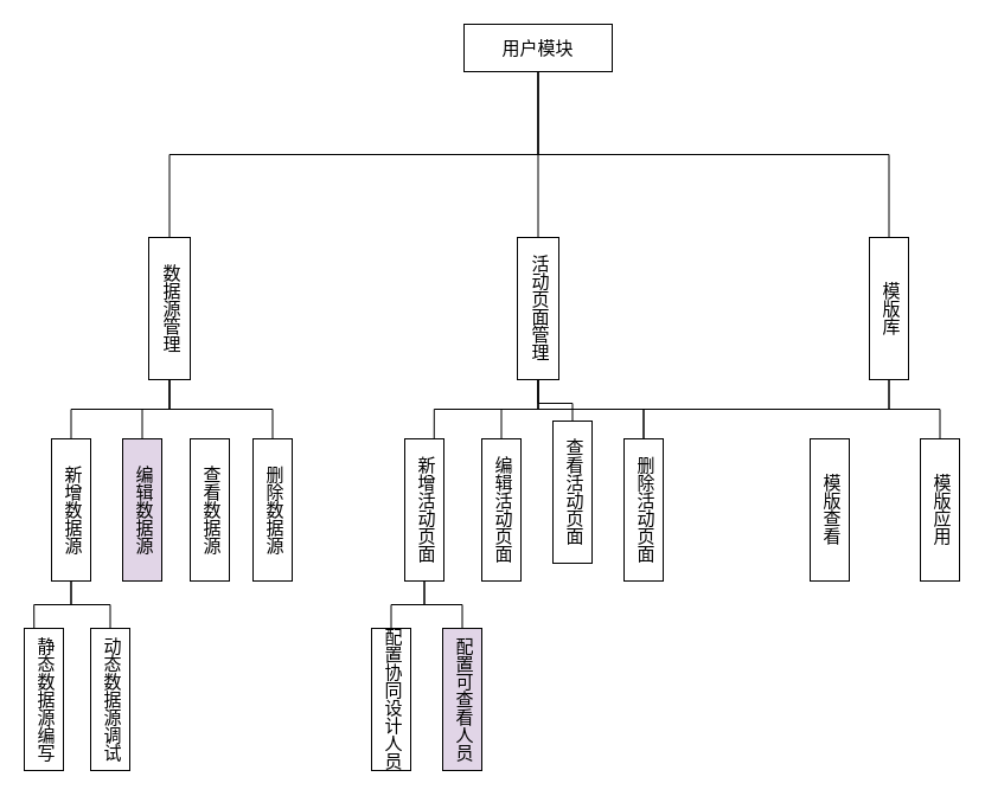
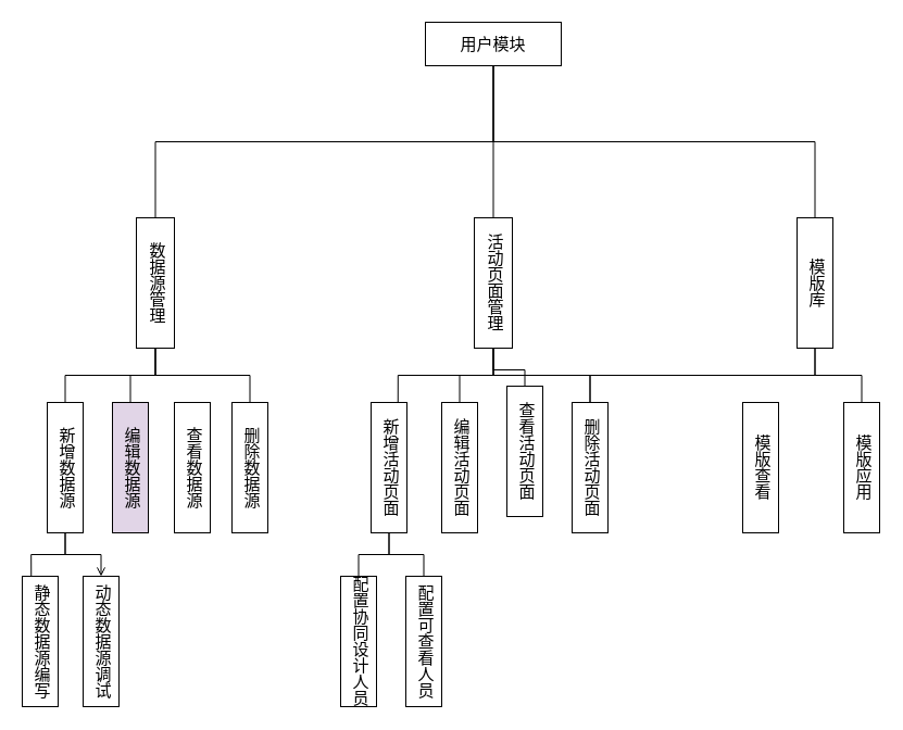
  <mxCell id="0" />
  <mxCell id="1" parent="0" />
  <mxCell id="2" style="edgeStyle=orthogonalEdgeStyle;rounded=0;orthogonalLoop=1;jettySize=auto;html=1;exitX=0.5;exitY=1;exitDx=0;exitDy=0;entryX=0.5;entryY=0;entryDx=0;entryDy=0;endArrow=none;endFill=0;fontSize=15;" parent="1" source="5" target="9" edge="1"><mxGeometry relative="1" as="geometry" /></mxCell>
  <mxCell id="3" style="edgeStyle=orthogonalEdgeStyle;rounded=0;orthogonalLoop=1;jettySize=auto;html=1;exitX=0.5;exitY=1;exitDx=0;exitDy=0;entryX=0.5;entryY=0;entryDx=0;entryDy=0;endArrow=none;endFill=0;fontSize=15;" parent="1" source="5" target="14" edge="1"><mxGeometry relative="1" as="geometry" /></mxCell>
  <mxCell id="4" style="edgeStyle=orthogonalEdgeStyle;rounded=0;orthogonalLoop=1;jettySize=auto;html=1;exitX=0.5;exitY=1;exitDx=0;exitDy=0;entryX=0.5;entryY=0;entryDx=0;entryDy=0;endArrow=none;endFill=0;fontSize=15;" parent="1" source="5" target="17" edge="1"><mxGeometry relative="1" as="geometry" /></mxCell>
  <mxCell id="5" value="用户模块" style="rounded=0;whiteSpace=wrap;html=1;fontSize=15;" parent="1" vertex="1"><mxGeometry x="391" y="20" width="125" height="40" as="geometry" /></mxCell>
  <mxCell id="6" style="edgeStyle=orthogonalEdgeStyle;rounded=0;orthogonalLoop=1;jettySize=auto;html=1;exitX=0.5;exitY=1;exitDx=0;exitDy=0;entryX=0.5;entryY=0;entryDx=0;entryDy=0;endArrow=none;endFill=0;fontSize=15;" parent="1" source="9" target="20" edge="1"><mxGeometry relative="1" as="geometry" /></mxCell>
  <mxCell id="7" style="edgeStyle=orthogonalEdgeStyle;rounded=0;orthogonalLoop=1;jettySize=auto;html=1;exitX=0.5;exitY=1;exitDx=0;exitDy=0;entryX=0.5;entryY=0;entryDx=0;entryDy=0;endArrow=none;endFill=0;fontSize=15;" parent="1" source="9" target="21" edge="1"><mxGeometry relative="1" as="geometry" /></mxCell>
  <mxCell id="8" style="edgeStyle=orthogonalEdgeStyle;rounded=0;orthogonalLoop=1;jettySize=auto;html=1;exitX=0.5;exitY=1;exitDx=0;exitDy=0;entryX=0.5;entryY=0;entryDx=0;entryDy=0;endArrow=none;endFill=0;fontSize=15;" parent="1" source="9" target="23" edge="1"><mxGeometry relative="1" as="geometry" /></mxCell>
  <mxCell id="9" value="数据源管理" style="rounded=0;whiteSpace=wrap;html=1;verticalAlign=middle;align=center;labelPosition=center;verticalLabelPosition=middle;textDirection=vertical-rl;fontSize=15;" parent="1" vertex="1"><mxGeometry x="125" y="200" width="35" height="120" as="geometry" /></mxCell>
  <mxCell id="10" style="edgeStyle=orthogonalEdgeStyle;rounded=0;orthogonalLoop=1;jettySize=auto;html=1;exitX=0.5;exitY=1;exitDx=0;exitDy=0;entryX=0.75;entryY=0;entryDx=0;entryDy=0;endArrow=none;endFill=0;fontSize=15;" parent="1" source="14" target="28" edge="1"><mxGeometry relative="1" as="geometry" /></mxCell>
  <mxCell id="11" style="edgeStyle=orthogonalEdgeStyle;rounded=0;orthogonalLoop=1;jettySize=auto;html=1;exitX=0.5;exitY=1;exitDx=0;exitDy=0;entryX=0.5;entryY=0;entryDx=0;entryDy=0;endArrow=none;endFill=0;fontSize=15;" parent="1" source="14" target="29" edge="1"><mxGeometry relative="1" as="geometry" /></mxCell>
  <mxCell id="12" style="edgeStyle=orthogonalEdgeStyle;rounded=0;orthogonalLoop=1;jettySize=auto;html=1;exitX=0.5;exitY=1;exitDx=0;exitDy=0;entryX=0.5;entryY=0;entryDx=0;entryDy=0;endArrow=none;endFill=0;fontSize=15;" parent="1" source="14" target="30" edge="1"><mxGeometry relative="1" as="geometry" /></mxCell>
  <mxCell id="13" style="edgeStyle=orthogonalEdgeStyle;rounded=0;orthogonalLoop=1;jettySize=auto;html=1;exitX=0.5;exitY=1;exitDx=0;exitDy=0;entryX=0.5;entryY=0;entryDx=0;entryDy=0;endArrow=none;endFill=0;fontSize=15;" parent="1" source="14" target="31" edge="1"><mxGeometry relative="1" as="geometry" /></mxCell>
  <mxCell id="14" value="活动页面管理" style="rounded=0;whiteSpace=wrap;html=1;verticalAlign=middle;align=center;labelPosition=center;verticalLabelPosition=middle;textDirection=vertical-rl;strokeWidth=1;fontSize=15;" parent="1" vertex="1"><mxGeometry x="436" y="200" width="35" height="120" as="geometry" /></mxCell>
  <mxCell id="15" style="edgeStyle=orthogonalEdgeStyle;rounded=0;orthogonalLoop=1;jettySize=auto;html=1;exitX=0.5;exitY=1;exitDx=0;exitDy=0;endArrow=none;endFill=0;fontSize=15;" parent="1" source="17" target="31" edge="1"><mxGeometry relative="1" as="geometry" /></mxCell>
  <mxCell id="16" style="edgeStyle=orthogonalEdgeStyle;rounded=0;orthogonalLoop=1;jettySize=auto;html=1;exitX=0.5;exitY=1;exitDx=0;exitDy=0;entryX=0.5;entryY=0;entryDx=0;entryDy=0;endArrow=none;endFill=0;fontSize=15;" parent="1" source="17" target="35" edge="1"><mxGeometry relative="1" as="geometry" /></mxCell>
  <mxCell id="17" value="模版库" style="rounded=0;whiteSpace=wrap;html=1;verticalAlign=middle;align=center;labelPosition=center;verticalLabelPosition=middle;textDirection=vertical-rl;spacing=0;fontSize=15;" parent="1" vertex="1"><mxGeometry x="733" y="200" width="33" height="120" as="geometry" /></mxCell>
  <mxCell id="18" style="edgeStyle=orthogonalEdgeStyle;rounded=0;orthogonalLoop=1;jettySize=auto;html=1;exitX=0.5;exitY=1;exitDx=0;exitDy=0;entryX=0.25;entryY=0;entryDx=0;entryDy=0;endArrow=none;endFill=0;fontSize=15;" parent="1" source="20" target="24" edge="1"><mxGeometry relative="1" as="geometry"><Array as="points"><mxPoint x="60" y="510" /><mxPoint x="28" y="510" /></Array></mxGeometry></mxCell>
- <mxCell id="19" style="edgeStyle=orthogonalEdgeStyle;rounded=0;orthogonalLoop=1;jettySize=auto;html=1;exitX=0.5;exitY=1;exitDx=0;exitDy=0;endArrow=none;endFill=0;fontSize=15;" parent="1" source="20" target="25" edge="1"><mxGeometry relative="1" as="geometry" /></mxCell>
+ <mxCell id="19" style="edgeStyle=orthogonalEdgeStyle;rounded=0;orthogonalLoop=1;jettySize=auto;html=1;exitX=0.5;exitY=1;exitDx=0;exitDy=0;endArrow=open;endFill=0;fontSize=15;" parent="1" source="20" target="25" edge="1"><mxGeometry relative="1" as="geometry" /></mxCell>
  <mxCell id="20" value="新增数据源" style="rounded=0;whiteSpace=wrap;html=1;verticalAlign=middle;align=center;labelPosition=center;verticalLabelPosition=middle;textDirection=vertical-rl;spacing=0;fontSize=15;" parent="1" vertex="1"><mxGeometry x="43" y="370" width="33" height="120" as="geometry" /></mxCell>
  <mxCell id="21" value="编辑数据源" style="rounded=0;whiteSpace=wrap;html=1;verticalAlign=middle;align=center;labelPosition=center;verticalLabelPosition=middle;textDirection=vertical-rl;spacing=0;fontSize=15;fillColor=#e1d5e7;" parent="1" vertex="1"><mxGeometry x="103" y="370" width="33" height="120" as="geometry" /></mxCell>
  <mxCell id="22" value="查看数据源" style="rounded=0;whiteSpace=wrap;html=1;verticalAlign=middle;align=center;labelPosition=center;verticalLabelPosition=middle;textDirection=vertical-rl;spacing=0;fontSize=15;" parent="1" vertex="1"><mxGeometry x="160" y="370" width="33" height="120" as="geometry" /></mxCell>
  <mxCell id="23" value="删除数据源" style="rounded=0;whiteSpace=wrap;html=1;verticalAlign=middle;align=center;labelPosition=center;verticalLabelPosition=middle;textDirection=vertical-rl;spacing=0;fontSize=15;" parent="1" vertex="1"><mxGeometry x="213" y="370" width="33" height="120" as="geometry" /></mxCell>
  <mxCell id="24" value="静态数据源编写" style="rounded=0;whiteSpace=wrap;html=1;verticalAlign=middle;align=center;labelPosition=center;verticalLabelPosition=middle;textDirection=vertical-rl;spacing=0;fontSize=15;" parent="1" vertex="1"><mxGeometry x="20" y="530" width="33" height="120" as="geometry" /></mxCell>
  <mxCell id="25" value="动态数据源调试" style="rounded=0;whiteSpace=wrap;html=1;verticalAlign=middle;align=center;labelPosition=center;verticalLabelPosition=middle;textDirection=vertical-rl;spacing=0;fontSize=15;" parent="1" vertex="1"><mxGeometry x="76" y="530" width="33" height="120" as="geometry" /></mxCell>
  <mxCell id="26" style="edgeStyle=orthogonalEdgeStyle;rounded=0;orthogonalLoop=1;jettySize=auto;html=1;exitX=0.5;exitY=1;exitDx=0;exitDy=0;entryX=0.5;entryY=0;entryDx=0;entryDy=0;endArrow=none;endFill=0;fontSize=15;" parent="1" source="28" target="32" edge="1"><mxGeometry relative="1" as="geometry" /></mxCell>
  <mxCell id="27" style="edgeStyle=orthogonalEdgeStyle;rounded=0;orthogonalLoop=1;jettySize=auto;html=1;exitX=0.5;exitY=1;exitDx=0;exitDy=0;entryX=0.5;entryY=0;entryDx=0;entryDy=0;endArrow=none;endFill=0;fontSize=15;" parent="1" source="28" target="33" edge="1"><mxGeometry relative="1" as="geometry" /></mxCell>
  <mxCell id="28" value="新增活动页面" style="rounded=0;whiteSpace=wrap;html=1;verticalAlign=middle;align=center;labelPosition=center;verticalLabelPosition=middle;textDirection=vertical-rl;spacing=0;fontSize=15;" parent="1" vertex="1"><mxGeometry x="341" y="370" width="33" height="120" as="geometry" /></mxCell>
  <mxCell id="29" value="编辑活动页面" style="rounded=0;whiteSpace=wrap;html=1;verticalAlign=middle;align=center;labelPosition=center;verticalLabelPosition=middle;textDirection=vertical-rl;spacing=0;fontSize=15;" parent="1" vertex="1"><mxGeometry x="406" y="370" width="33" height="120" as="geometry" /></mxCell>
  <mxCell id="30" value="查看活动页面" style="rounded=0;whiteSpace=wrap;html=1;verticalAlign=middle;align=center;labelPosition=center;verticalLabelPosition=middle;textDirection=vertical-rl;spacing=0;fontSize=15;" parent="1" vertex="1"><mxGeometry x="466" y="355" width="33" height="120" as="geometry" /></mxCell>
  <mxCell id="31" value="删除活动页面" style="rounded=0;whiteSpace=wrap;html=1;verticalAlign=middle;align=center;labelPosition=center;verticalLabelPosition=middle;textDirection=vertical-rl;spacing=0;fontSize=15;" parent="1" vertex="1"><mxGeometry x="526" y="370" width="33" height="120" as="geometry" /></mxCell>
  <mxCell id="32" value="配置协同设计人员" style="rounded=0;whiteSpace=wrap;html=1;verticalAlign=middle;align=center;labelPosition=center;verticalLabelPosition=middle;textDirection=vertical-rl;spacing=0;fontSize=15;" parent="1" vertex="1"><mxGeometry x="313" y="530" width="33" height="120" as="geometry" /></mxCell>
- <mxCell id="33" value="配置可查看人员" style="rounded=0;whiteSpace=wrap;html=1;verticalAlign=middle;align=center;labelPosition=center;verticalLabelPosition=middle;textDirection=vertical-rl;spacing=0;fontSize=15;fillColor=#e1d5e7;" parent="1" vertex="1"><mxGeometry x="373" y="530" width="33" height="120" as="geometry" /></mxCell>
+ <mxCell id="33" value="配置可查看人员" style="rounded=0;whiteSpace=wrap;html=1;verticalAlign=middle;align=center;labelPosition=center;verticalLabelPosition=middle;textDirection=vertical-rl;spacing=0;fontSize=15;" parent="1" vertex="1"><mxGeometry x="373" y="530" width="33" height="120" as="geometry" /></mxCell>
  <mxCell id="34" value="模版查看" style="rounded=0;whiteSpace=wrap;html=1;verticalAlign=middle;align=center;labelPosition=center;verticalLabelPosition=middle;textDirection=vertical-rl;spacing=0;fontSize=15;" parent="1" vertex="1"><mxGeometry x="683" y="370" width="33" height="120" as="geometry" /></mxCell>
  <mxCell id="35" value="模版应用" style="rounded=0;whiteSpace=wrap;html=1;verticalAlign=middle;align=center;labelPosition=center;verticalLabelPosition=middle;textDirection=vertical-rl;spacing=0;fontSize=15;" parent="1" vertex="1"><mxGeometry x="776" y="370" width="33" height="120" as="geometry" /></mxCell>
